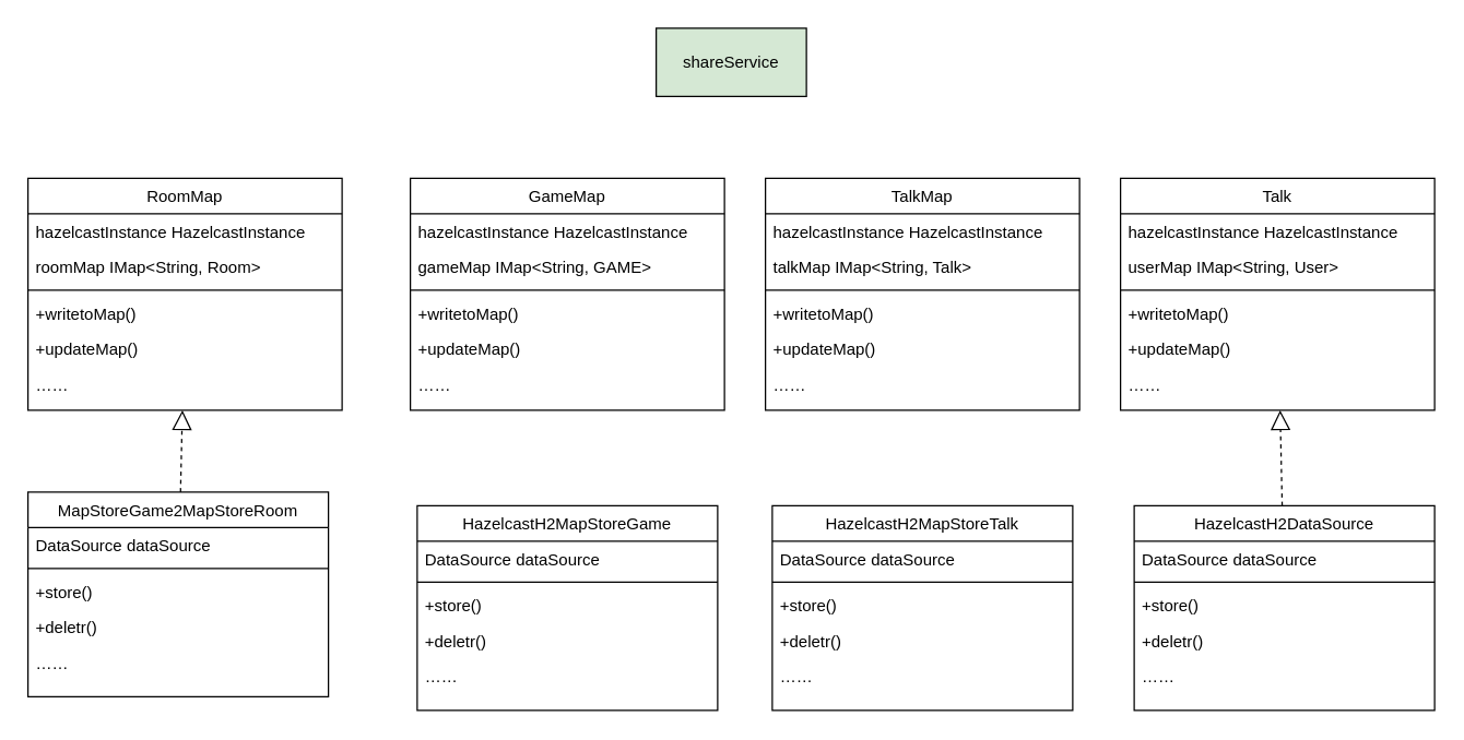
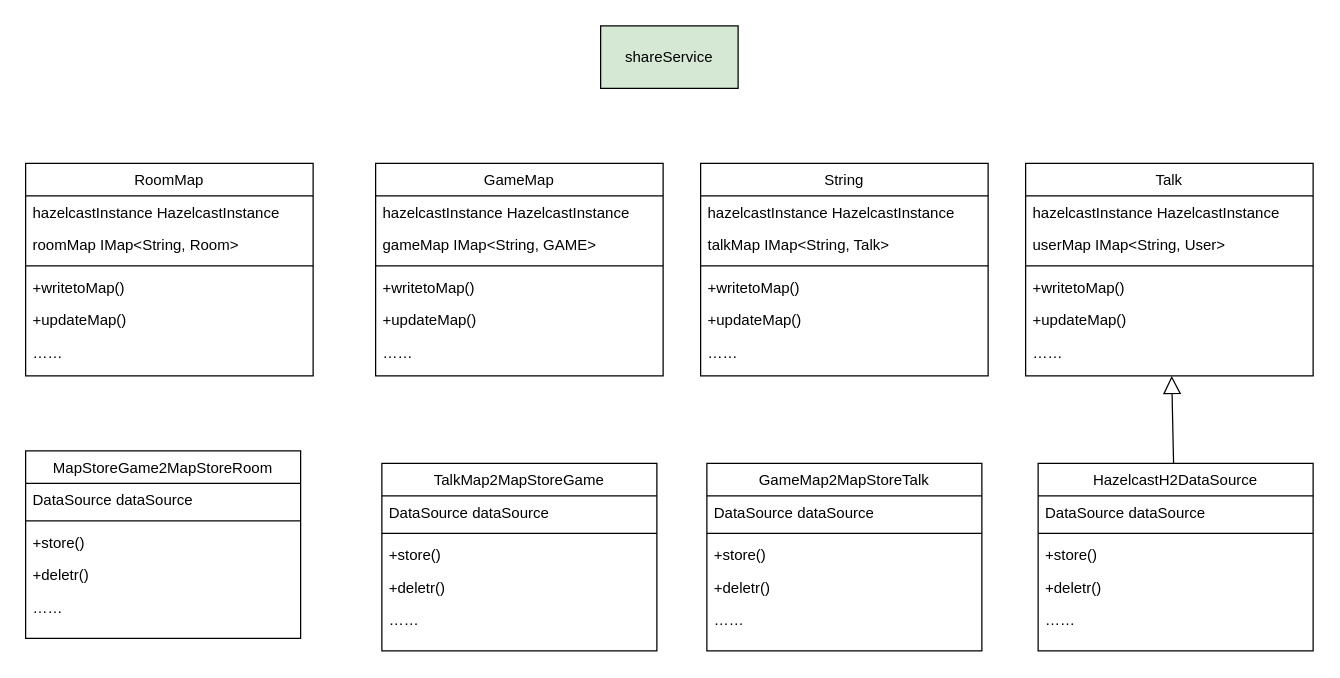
  <mxCell id="0" />
  <mxCell id="1" parent="0" />
  <mxCell id="2" value="Talk" style="swimlane;fontStyle=0;align=center;verticalAlign=top;childLayout=stackLayout;horizontal=1;startSize=26;horizontalStack=0;resizeParent=1;resizeLast=0;collapsible=1;marginBottom=0;rounded=0;shadow=0;strokeWidth=1;" vertex="1" parent="1"><mxGeometry x="820" y="130" width="230" height="170" as="geometry"><mxRectangle x="550" y="140" width="160" height="26" as="alternateBounds" /></mxGeometry></mxCell>
  <mxCell id="3" value="hazelcastInstance HazelcastInstance" style="text;align=left;verticalAlign=top;spacingLeft=4;spacingRight=4;overflow=hidden;rotatable=0;points=[[0,0.5],[1,0.5]];portConstraint=eastwest;" vertex="1" parent="2"><mxGeometry y="26" width="230" height="26" as="geometry" /></mxCell>
  <mxCell id="4" value="userMap IMap&lt;String, User&gt; " style="text;align=left;verticalAlign=top;spacingLeft=4;spacingRight=4;overflow=hidden;rotatable=0;points=[[0,0.5],[1,0.5]];portConstraint=eastwest;rounded=0;shadow=0;html=0;" vertex="1" parent="2"><mxGeometry y="52" width="230" height="26" as="geometry" /></mxCell>
  <mxCell id="5" value="" style="line;html=1;strokeWidth=1;align=left;verticalAlign=middle;spacingTop=-1;spacingLeft=3;spacingRight=3;rotatable=0;labelPosition=right;points=[];portConstraint=eastwest;" vertex="1" parent="2"><mxGeometry y="78" width="230" height="8" as="geometry" /></mxCell>
  <mxCell id="6" value="+writetoMap()" style="text;align=left;verticalAlign=top;spacingLeft=4;spacingRight=4;overflow=hidden;rotatable=0;points=[[0,0.5],[1,0.5]];portConstraint=eastwest;" vertex="1" parent="2"><mxGeometry y="86" width="230" height="26" as="geometry" /></mxCell>
  <mxCell id="7" value="+updateMap()" style="text;align=left;verticalAlign=top;spacingLeft=4;spacingRight=4;overflow=hidden;rotatable=0;points=[[0,0.5],[1,0.5]];portConstraint=eastwest;" vertex="1" parent="2"><mxGeometry y="112" width="230" height="26" as="geometry" /></mxCell>
  <mxCell id="8" value="……" style="text;align=left;verticalAlign=top;spacingLeft=4;spacingRight=4;overflow=hidden;rotatable=0;points=[[0,0.5],[1,0.5]];portConstraint=eastwest;" vertex="1" parent="2"><mxGeometry y="138" width="230" height="26" as="geometry" /></mxCell>
  <mxCell id="9" value="RoomMap" style="swimlane;fontStyle=0;align=center;verticalAlign=top;childLayout=stackLayout;horizontal=1;startSize=26;horizontalStack=0;resizeParent=1;resizeLast=0;collapsible=1;marginBottom=0;rounded=0;shadow=0;strokeWidth=1;" vertex="1" parent="1"><mxGeometry x="20" y="130" width="230" height="170" as="geometry"><mxRectangle x="550" y="140" width="160" height="26" as="alternateBounds" /></mxGeometry></mxCell>
  <mxCell id="10" value="hazelcastInstance HazelcastInstance" style="text;align=left;verticalAlign=top;spacingLeft=4;spacingRight=4;overflow=hidden;rotatable=0;points=[[0,0.5],[1,0.5]];portConstraint=eastwest;" vertex="1" parent="9"><mxGeometry y="26" width="230" height="26" as="geometry" /></mxCell>
  <mxCell id="11" value="roomMap IMap&lt;String, Room&gt; " style="text;align=left;verticalAlign=top;spacingLeft=4;spacingRight=4;overflow=hidden;rotatable=0;points=[[0,0.5],[1,0.5]];portConstraint=eastwest;rounded=0;shadow=0;html=0;" vertex="1" parent="9"><mxGeometry y="52" width="230" height="26" as="geometry" /></mxCell>
  <mxCell id="12" value="" style="line;html=1;strokeWidth=1;align=left;verticalAlign=middle;spacingTop=-1;spacingLeft=3;spacingRight=3;rotatable=0;labelPosition=right;points=[];portConstraint=eastwest;" vertex="1" parent="9"><mxGeometry y="78" width="230" height="8" as="geometry" /></mxCell>
  <mxCell id="13" value="+writetoMap()" style="text;align=left;verticalAlign=top;spacingLeft=4;spacingRight=4;overflow=hidden;rotatable=0;points=[[0,0.5],[1,0.5]];portConstraint=eastwest;" vertex="1" parent="9"><mxGeometry y="86" width="230" height="26" as="geometry" /></mxCell>
  <mxCell id="14" value="+updateMap()" style="text;align=left;verticalAlign=top;spacingLeft=4;spacingRight=4;overflow=hidden;rotatable=0;points=[[0,0.5],[1,0.5]];portConstraint=eastwest;" vertex="1" parent="9"><mxGeometry y="112" width="230" height="26" as="geometry" /></mxCell>
  <mxCell id="15" value="……" style="text;align=left;verticalAlign=top;spacingLeft=4;spacingRight=4;overflow=hidden;rotatable=0;points=[[0,0.5],[1,0.5]];portConstraint=eastwest;" vertex="1" parent="9"><mxGeometry y="138" width="230" height="26" as="geometry" /></mxCell>
- <mxCell id="16" value="TalkMap" style="swimlane;fontStyle=0;align=center;verticalAlign=top;childLayout=stackLayout;horizontal=1;startSize=26;horizontalStack=0;resizeParent=1;resizeLast=0;collapsible=1;marginBottom=0;rounded=0;shadow=0;strokeWidth=1;" vertex="1" parent="1"><mxGeometry x="560" y="130" width="230" height="170" as="geometry"><mxRectangle x="550" y="140" width="160" height="26" as="alternateBounds" /></mxGeometry></mxCell>
+ <mxCell id="16" value="String" style="swimlane;fontStyle=0;align=center;verticalAlign=top;childLayout=stackLayout;horizontal=1;startSize=26;horizontalStack=0;resizeParent=1;resizeLast=0;collapsible=1;marginBottom=0;rounded=0;shadow=0;strokeWidth=1;" vertex="1" parent="1"><mxGeometry x="560" y="130" width="230" height="170" as="geometry"><mxRectangle x="550" y="140" width="160" height="26" as="alternateBounds" /></mxGeometry></mxCell>
  <mxCell id="17" value="hazelcastInstance HazelcastInstance" style="text;align=left;verticalAlign=top;spacingLeft=4;spacingRight=4;overflow=hidden;rotatable=0;points=[[0,0.5],[1,0.5]];portConstraint=eastwest;" vertex="1" parent="16"><mxGeometry y="26" width="230" height="26" as="geometry" /></mxCell>
  <mxCell id="18" value="talkMap IMap&lt;String, Talk&gt; " style="text;align=left;verticalAlign=top;spacingLeft=4;spacingRight=4;overflow=hidden;rotatable=0;points=[[0,0.5],[1,0.5]];portConstraint=eastwest;rounded=0;shadow=0;html=0;" vertex="1" parent="16"><mxGeometry y="52" width="230" height="26" as="geometry" /></mxCell>
  <mxCell id="19" value="" style="line;html=1;strokeWidth=1;align=left;verticalAlign=middle;spacingTop=-1;spacingLeft=3;spacingRight=3;rotatable=0;labelPosition=right;points=[];portConstraint=eastwest;" vertex="1" parent="16"><mxGeometry y="78" width="230" height="8" as="geometry" /></mxCell>
  <mxCell id="20" value="+writetoMap()" style="text;align=left;verticalAlign=top;spacingLeft=4;spacingRight=4;overflow=hidden;rotatable=0;points=[[0,0.5],[1,0.5]];portConstraint=eastwest;" vertex="1" parent="16"><mxGeometry y="86" width="230" height="26" as="geometry" /></mxCell>
  <mxCell id="21" value="+updateMap()" style="text;align=left;verticalAlign=top;spacingLeft=4;spacingRight=4;overflow=hidden;rotatable=0;points=[[0,0.5],[1,0.5]];portConstraint=eastwest;" vertex="1" parent="16"><mxGeometry y="112" width="230" height="26" as="geometry" /></mxCell>
  <mxCell id="22" value="……" style="text;align=left;verticalAlign=top;spacingLeft=4;spacingRight=4;overflow=hidden;rotatable=0;points=[[0,0.5],[1,0.5]];portConstraint=eastwest;" vertex="1" parent="16"><mxGeometry y="138" width="230" height="26" as="geometry" /></mxCell>
  <mxCell id="23" value="GameMap" style="swimlane;fontStyle=0;align=center;verticalAlign=top;childLayout=stackLayout;horizontal=1;startSize=26;horizontalStack=0;resizeParent=1;resizeLast=0;collapsible=1;marginBottom=0;rounded=0;shadow=0;strokeWidth=1;" vertex="1" parent="1"><mxGeometry x="300" y="130" width="230" height="170" as="geometry"><mxRectangle x="550" y="140" width="160" height="26" as="alternateBounds" /></mxGeometry></mxCell>
  <mxCell id="24" value="hazelcastInstance HazelcastInstance" style="text;align=left;verticalAlign=top;spacingLeft=4;spacingRight=4;overflow=hidden;rotatable=0;points=[[0,0.5],[1,0.5]];portConstraint=eastwest;" vertex="1" parent="23"><mxGeometry y="26" width="230" height="26" as="geometry" /></mxCell>
  <mxCell id="25" value="gameMap IMap&lt;String, GAME&gt; " style="text;align=left;verticalAlign=top;spacingLeft=4;spacingRight=4;overflow=hidden;rotatable=0;points=[[0,0.5],[1,0.5]];portConstraint=eastwest;rounded=0;shadow=0;html=0;" vertex="1" parent="23"><mxGeometry y="52" width="230" height="26" as="geometry" /></mxCell>
  <mxCell id="26" value="" style="line;html=1;strokeWidth=1;align=left;verticalAlign=middle;spacingTop=-1;spacingLeft=3;spacingRight=3;rotatable=0;labelPosition=right;points=[];portConstraint=eastwest;" vertex="1" parent="23"><mxGeometry y="78" width="230" height="8" as="geometry" /></mxCell>
  <mxCell id="27" value="+writetoMap()" style="text;align=left;verticalAlign=top;spacingLeft=4;spacingRight=4;overflow=hidden;rotatable=0;points=[[0,0.5],[1,0.5]];portConstraint=eastwest;" vertex="1" parent="23"><mxGeometry y="86" width="230" height="26" as="geometry" /></mxCell>
  <mxCell id="28" value="+updateMap()" style="text;align=left;verticalAlign=top;spacingLeft=4;spacingRight=4;overflow=hidden;rotatable=0;points=[[0,0.5],[1,0.5]];portConstraint=eastwest;" vertex="1" parent="23"><mxGeometry y="112" width="230" height="26" as="geometry" /></mxCell>
  <mxCell id="29" value="……" style="text;align=left;verticalAlign=top;spacingLeft=4;spacingRight=4;overflow=hidden;rotatable=0;points=[[0,0.5],[1,0.5]];portConstraint=eastwest;" vertex="1" parent="23"><mxGeometry y="138" width="230" height="26" as="geometry" /></mxCell>
- <mxCell id="30" value="HazelcastH2MapStoreGame" style="swimlane;fontStyle=0;align=center;verticalAlign=top;childLayout=stackLayout;horizontal=1;startSize=26;horizontalStack=0;resizeParent=1;resizeLast=0;collapsible=1;marginBottom=0;rounded=0;shadow=0;strokeWidth=1;" vertex="1" parent="1"><mxGeometry x="305" y="370" width="220" height="150" as="geometry"><mxRectangle x="550" y="140" width="160" height="26" as="alternateBounds" /></mxGeometry></mxCell>
+ <mxCell id="30" value="TalkMap2MapStoreGame" style="swimlane;fontStyle=0;align=center;verticalAlign=top;childLayout=stackLayout;horizontal=1;startSize=26;horizontalStack=0;resizeParent=1;resizeLast=0;collapsible=1;marginBottom=0;rounded=0;shadow=0;strokeWidth=1;" vertex="1" parent="1"><mxGeometry x="305" y="370" width="220" height="150" as="geometry"><mxRectangle x="550" y="140" width="160" height="26" as="alternateBounds" /></mxGeometry></mxCell>
  <mxCell id="31" value="DataSource dataSource" style="text;align=left;verticalAlign=top;spacingLeft=4;spacingRight=4;overflow=hidden;rotatable=0;points=[[0,0.5],[1,0.5]];portConstraint=eastwest;" vertex="1" parent="30"><mxGeometry y="26" width="220" height="26" as="geometry" /></mxCell>
  <mxCell id="32" value="" style="line;html=1;strokeWidth=1;align=left;verticalAlign=middle;spacingTop=-1;spacingLeft=3;spacingRight=3;rotatable=0;labelPosition=right;points=[];portConstraint=eastwest;" vertex="1" parent="30"><mxGeometry y="52" width="220" height="8" as="geometry" /></mxCell>
  <mxCell id="33" value="+store()" style="text;align=left;verticalAlign=top;spacingLeft=4;spacingRight=4;overflow=hidden;rotatable=0;points=[[0,0.5],[1,0.5]];portConstraint=eastwest;" vertex="1" parent="30"><mxGeometry y="60" width="220" height="26" as="geometry" /></mxCell>
  <mxCell id="34" value="+deletr()" style="text;align=left;verticalAlign=top;spacingLeft=4;spacingRight=4;overflow=hidden;rotatable=0;points=[[0,0.5],[1,0.5]];portConstraint=eastwest;" vertex="1" parent="30"><mxGeometry y="86" width="220" height="26" as="geometry" /></mxCell>
  <mxCell id="35" value="……" style="text;align=left;verticalAlign=top;spacingLeft=4;spacingRight=4;overflow=hidden;rotatable=0;points=[[0,0.5],[1,0.5]];portConstraint=eastwest;" vertex="1" parent="30"><mxGeometry y="112" width="220" height="26" as="geometry" /></mxCell>
  <mxCell id="36" value="MapStoreGame2MapStoreRoom" style="swimlane;fontStyle=0;align=center;verticalAlign=top;childLayout=stackLayout;horizontal=1;startSize=26;horizontalStack=0;resizeParent=1;resizeLast=0;collapsible=1;marginBottom=0;rounded=0;shadow=0;strokeWidth=1;" vertex="1" parent="1"><mxGeometry x="20" y="360" width="220" height="150" as="geometry"><mxRectangle x="550" y="140" width="160" height="26" as="alternateBounds" /></mxGeometry></mxCell>
  <mxCell id="37" value="DataSource dataSource" style="text;align=left;verticalAlign=top;spacingLeft=4;spacingRight=4;overflow=hidden;rotatable=0;points=[[0,0.5],[1,0.5]];portConstraint=eastwest;" vertex="1" parent="36"><mxGeometry y="26" width="220" height="26" as="geometry" /></mxCell>
  <mxCell id="38" value="" style="line;html=1;strokeWidth=1;align=left;verticalAlign=middle;spacingTop=-1;spacingLeft=3;spacingRight=3;rotatable=0;labelPosition=right;points=[];portConstraint=eastwest;" vertex="1" parent="36"><mxGeometry y="52" width="220" height="8" as="geometry" /></mxCell>
  <mxCell id="39" value="+store()" style="text;align=left;verticalAlign=top;spacingLeft=4;spacingRight=4;overflow=hidden;rotatable=0;points=[[0,0.5],[1,0.5]];portConstraint=eastwest;" vertex="1" parent="36"><mxGeometry y="60" width="220" height="26" as="geometry" /></mxCell>
  <mxCell id="40" value="+deletr()" style="text;align=left;verticalAlign=top;spacingLeft=4;spacingRight=4;overflow=hidden;rotatable=0;points=[[0,0.5],[1,0.5]];portConstraint=eastwest;" vertex="1" parent="36"><mxGeometry y="86" width="220" height="26" as="geometry" /></mxCell>
  <mxCell id="41" value="……" style="text;align=left;verticalAlign=top;spacingLeft=4;spacingRight=4;overflow=hidden;rotatable=0;points=[[0,0.5],[1,0.5]];portConstraint=eastwest;" vertex="1" parent="36"><mxGeometry y="112" width="220" height="26" as="geometry" /></mxCell>
  <mxCell id="42" value="HazelcastH2DataSource" style="swimlane;fontStyle=0;align=center;verticalAlign=top;childLayout=stackLayout;horizontal=1;startSize=26;horizontalStack=0;resizeParent=1;resizeLast=0;collapsible=1;marginBottom=0;rounded=0;shadow=0;strokeWidth=1;" vertex="1" parent="1"><mxGeometry x="830" y="370" width="220" height="150" as="geometry"><mxRectangle x="550" y="140" width="160" height="26" as="alternateBounds" /></mxGeometry></mxCell>
  <mxCell id="43" value="DataSource dataSource" style="text;align=left;verticalAlign=top;spacingLeft=4;spacingRight=4;overflow=hidden;rotatable=0;points=[[0,0.5],[1,0.5]];portConstraint=eastwest;" vertex="1" parent="42"><mxGeometry y="26" width="220" height="26" as="geometry" /></mxCell>
  <mxCell id="44" value="" style="line;html=1;strokeWidth=1;align=left;verticalAlign=middle;spacingTop=-1;spacingLeft=3;spacingRight=3;rotatable=0;labelPosition=right;points=[];portConstraint=eastwest;" vertex="1" parent="42"><mxGeometry y="52" width="220" height="8" as="geometry" /></mxCell>
  <mxCell id="45" value="+store()" style="text;align=left;verticalAlign=top;spacingLeft=4;spacingRight=4;overflow=hidden;rotatable=0;points=[[0,0.5],[1,0.5]];portConstraint=eastwest;" vertex="1" parent="42"><mxGeometry y="60" width="220" height="26" as="geometry" /></mxCell>
  <mxCell id="46" value="+deletr()" style="text;align=left;verticalAlign=top;spacingLeft=4;spacingRight=4;overflow=hidden;rotatable=0;points=[[0,0.5],[1,0.5]];portConstraint=eastwest;" vertex="1" parent="42"><mxGeometry y="86" width="220" height="26" as="geometry" /></mxCell>
  <mxCell id="47" value="……" style="text;align=left;verticalAlign=top;spacingLeft=4;spacingRight=4;overflow=hidden;rotatable=0;points=[[0,0.5],[1,0.5]];portConstraint=eastwest;" vertex="1" parent="42"><mxGeometry y="112" width="220" height="26" as="geometry" /></mxCell>
- <mxCell id="48" value="HazelcastH2MapStoreTalk" style="swimlane;fontStyle=0;align=center;verticalAlign=top;childLayout=stackLayout;horizontal=1;startSize=26;horizontalStack=0;resizeParent=1;resizeLast=0;collapsible=1;marginBottom=0;rounded=0;shadow=0;strokeWidth=1;" vertex="1" parent="1"><mxGeometry x="565" y="370" width="220" height="150" as="geometry"><mxRectangle x="550" y="140" width="160" height="26" as="alternateBounds" /></mxGeometry></mxCell>
+ <mxCell id="48" value="GameMap2MapStoreTalk" style="swimlane;fontStyle=0;align=center;verticalAlign=top;childLayout=stackLayout;horizontal=1;startSize=26;horizontalStack=0;resizeParent=1;resizeLast=0;collapsible=1;marginBottom=0;rounded=0;shadow=0;strokeWidth=1;" vertex="1" parent="1"><mxGeometry x="565" y="370" width="220" height="150" as="geometry"><mxRectangle x="550" y="140" width="160" height="26" as="alternateBounds" /></mxGeometry></mxCell>
  <mxCell id="49" value="DataSource dataSource" style="text;align=left;verticalAlign=top;spacingLeft=4;spacingRight=4;overflow=hidden;rotatable=0;points=[[0,0.5],[1,0.5]];portConstraint=eastwest;" vertex="1" parent="48"><mxGeometry y="26" width="220" height="26" as="geometry" /></mxCell>
  <mxCell id="50" value="" style="line;html=1;strokeWidth=1;align=left;verticalAlign=middle;spacingTop=-1;spacingLeft=3;spacingRight=3;rotatable=0;labelPosition=right;points=[];portConstraint=eastwest;" vertex="1" parent="48"><mxGeometry y="52" width="220" height="8" as="geometry" /></mxCell>
  <mxCell id="51" value="+store()" style="text;align=left;verticalAlign=top;spacingLeft=4;spacingRight=4;overflow=hidden;rotatable=0;points=[[0,0.5],[1,0.5]];portConstraint=eastwest;" vertex="1" parent="48"><mxGeometry y="60" width="220" height="26" as="geometry" /></mxCell>
  <mxCell id="52" value="+deletr()" style="text;align=left;verticalAlign=top;spacingLeft=4;spacingRight=4;overflow=hidden;rotatable=0;points=[[0,0.5],[1,0.5]];portConstraint=eastwest;" vertex="1" parent="48"><mxGeometry y="86" width="220" height="26" as="geometry" /></mxCell>
  <mxCell id="53" value="……" style="text;align=left;verticalAlign=top;spacingLeft=4;spacingRight=4;overflow=hidden;rotatable=0;points=[[0,0.5],[1,0.5]];portConstraint=eastwest;" vertex="1" parent="48"><mxGeometry y="112" width="220" height="26" as="geometry" /></mxCell>
- <mxCell id="54" value="" style="endArrow=block;dashed=1;endFill=0;endSize=12;html=1;rounded=0;" edge="1" parent="1" source="36" target="9"><mxGeometry width="160" relative="1" as="geometry"><mxPoint x="220" y="50" as="sourcePoint" /><mxPoint x="380" y="50" as="targetPoint" /></mxGeometry></mxCell>
- <mxCell id="55" value="" style="endArrow=block;dashed=1;endFill=0;endSize=12;html=1;rounded=0;" edge="1" parent="1" source="42" target="2"><mxGeometry width="160" relative="1" as="geometry"><mxPoint x="700" y="60" as="sourcePoint" /><mxPoint x="860" y="60" as="targetPoint" /></mxGeometry></mxCell>
+ <mxCell id="55" value="" style="endArrow=block;dashed=0;endFill=0;endSize=12;html=1;rounded=0;" edge="1" parent="1" source="42" target="2"><mxGeometry width="160" relative="1" as="geometry"><mxPoint x="700" y="60" as="sourcePoint" /><mxPoint x="860" y="60" as="targetPoint" /></mxGeometry></mxCell>
  <mxCell id="56" value="shareService" style="html=1;whiteSpace=wrap;fillColor=#d5e8d4;" vertex="1" parent="1"><mxGeometry x="480" y="20" width="110" height="50" as="geometry" /></mxCell>
